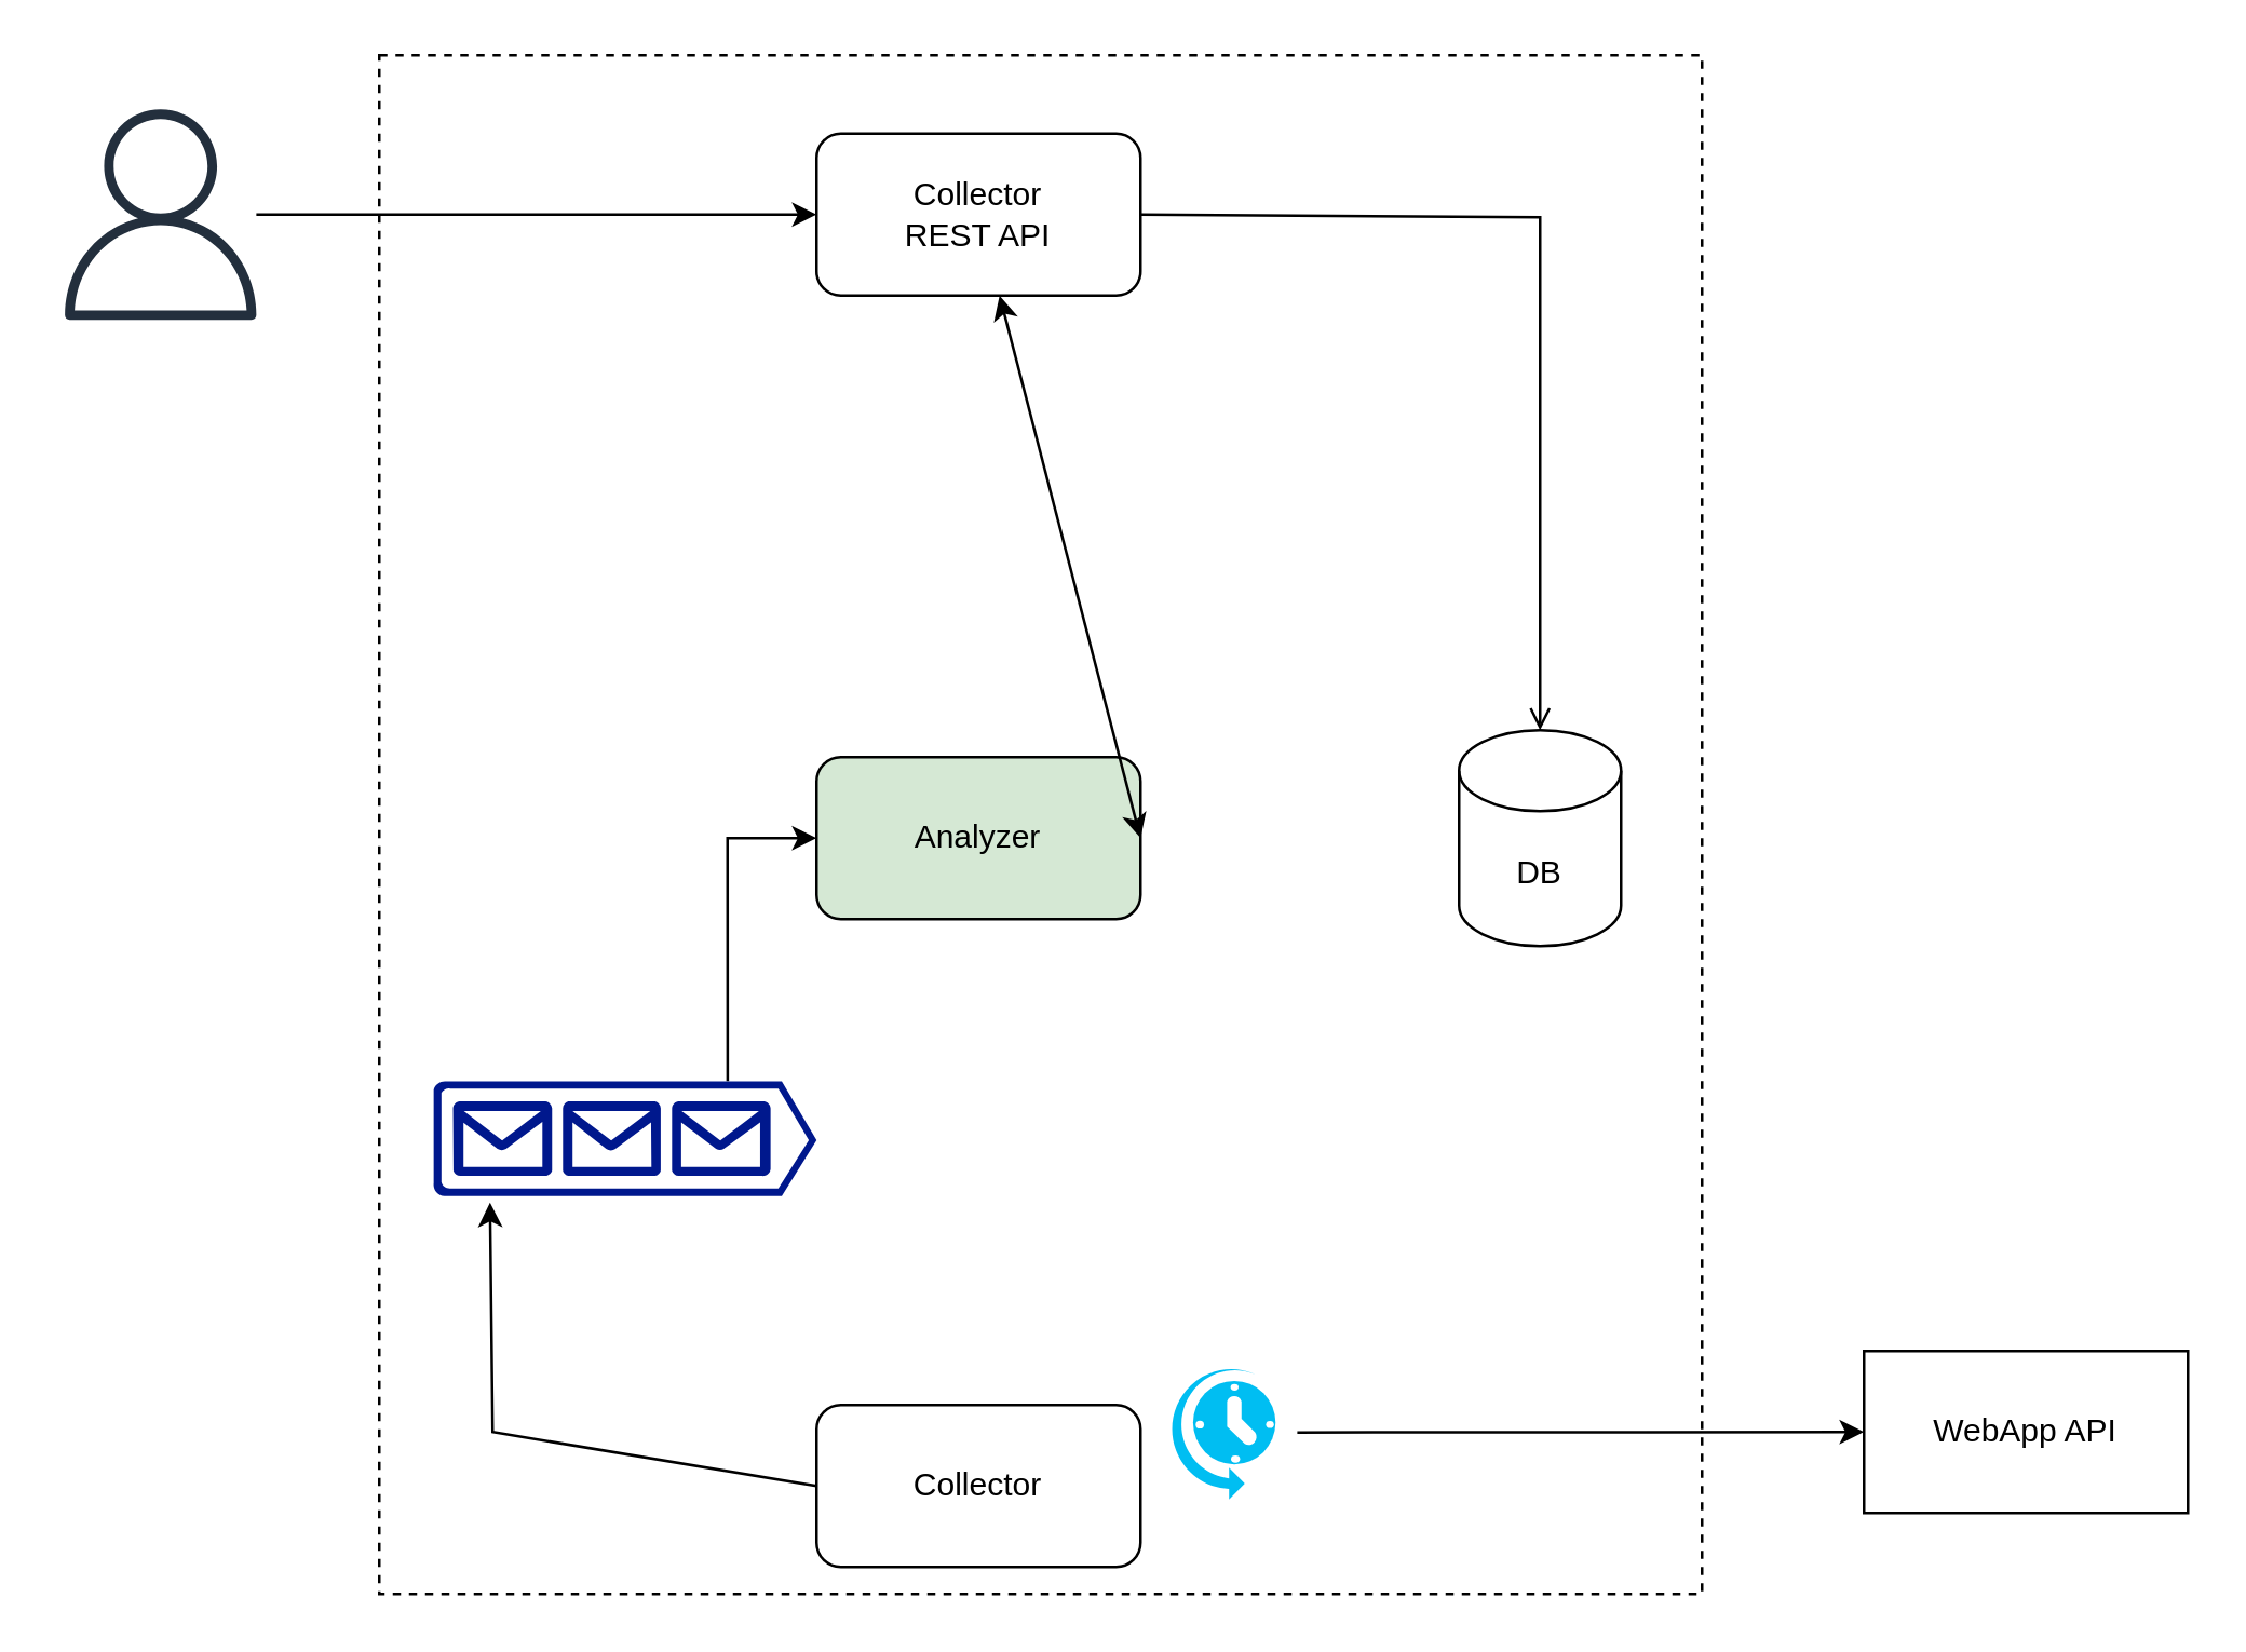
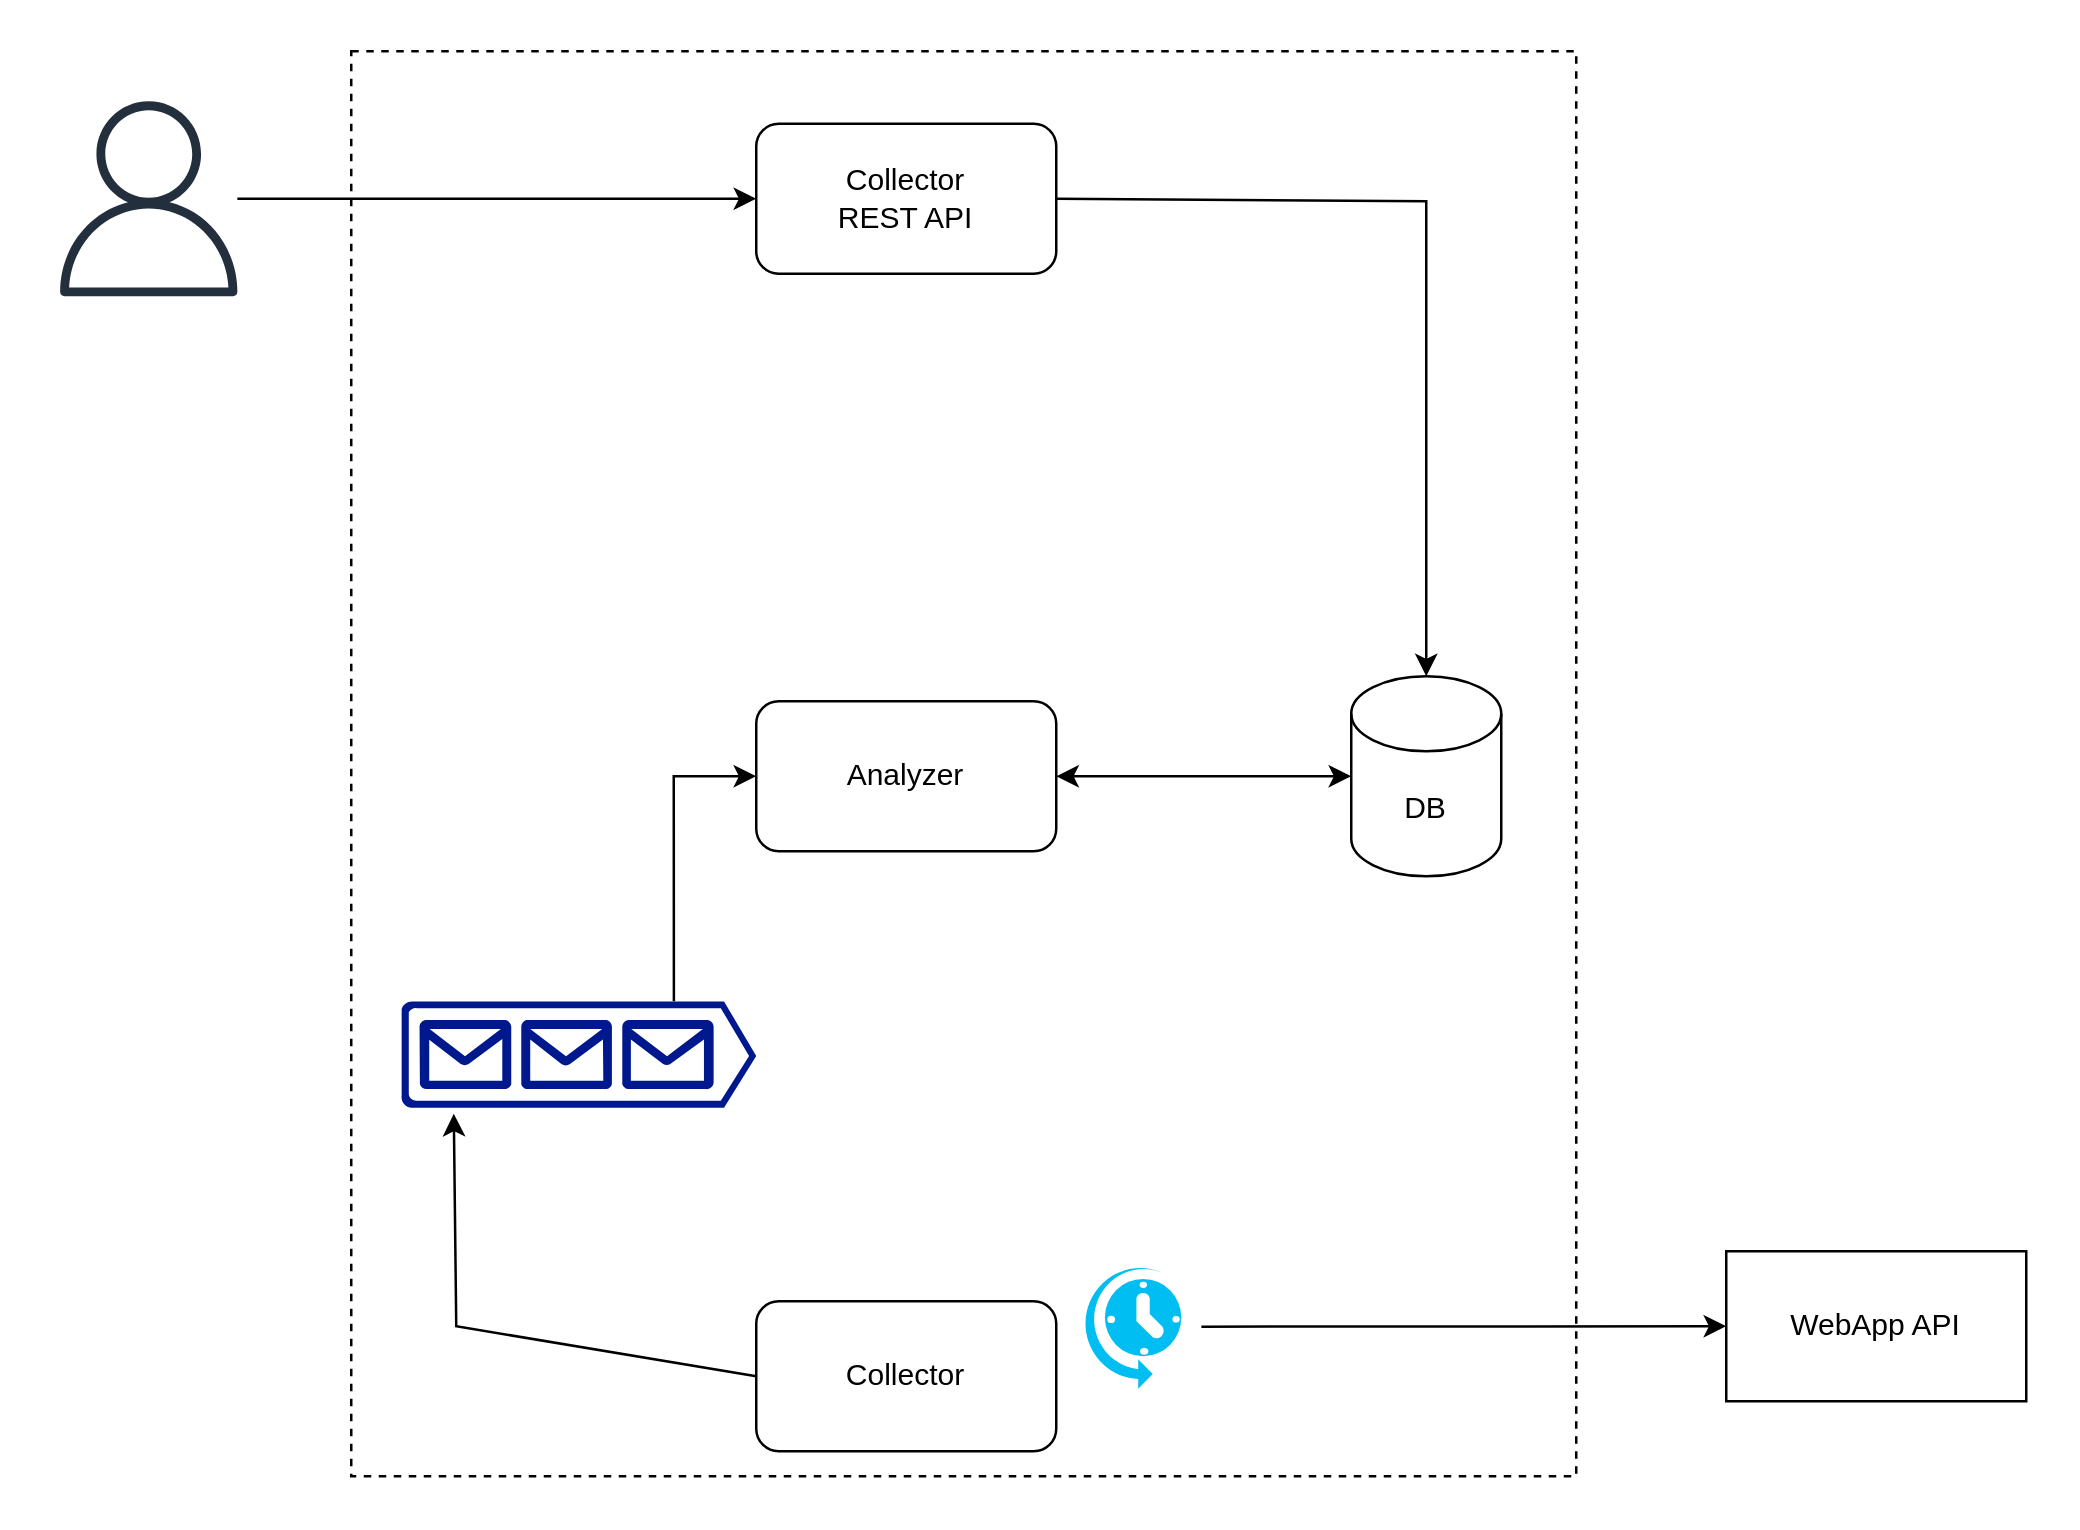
  <mxCell id="0" />
  <mxCell id="1" parent="0" />
  <mxCell id="2" value="" style="rounded=0;whiteSpace=wrap;html=1;fillStyle=auto;dashed=1;" vertex="1" parent="1"><mxGeometry x="140" y="20" width="490" height="570" as="geometry" /></mxCell>
  <mxCell id="3" value="DB" style="shape=cylinder3;whiteSpace=wrap;html=1;boundedLbl=1;backgroundOutline=1;size=15;" vertex="1" parent="1"><mxGeometry x="540" y="270" width="60" height="80" as="geometry" /></mxCell>
  <mxCell id="4" value="" style="sketch=0;outlineConnect=0;fontColor=#232F3E;gradientColor=none;fillColor=#232F3D;strokeColor=none;dashed=0;verticalLabelPosition=bottom;verticalAlign=top;align=center;html=1;fontSize=12;fontStyle=0;aspect=fixed;pointerEvents=1;shape=mxgraph.aws4.user;" vertex="1" parent="1"><mxGeometry x="20" y="40" width="78" height="78" as="geometry" /></mxCell>
  <mxCell id="5" value="&lt;div&gt;Collector&lt;/div&gt;&lt;div&gt;REST API&lt;br&gt;&lt;/div&gt;" style="rounded=1;whiteSpace=wrap;html=1;" vertex="1" parent="1"><mxGeometry x="302" y="49" width="120" height="60" as="geometry" /></mxCell>
- <mxCell id="6" value="&lt;div&gt;Analyzer&lt;/div&gt;" style="rounded=1;whiteSpace=wrap;html=1;fillColor=#d5e8d4;" vertex="1" parent="1"><mxGeometry x="302" y="280" width="120" height="60" as="geometry" /></mxCell>
+ <mxCell id="6" value="&lt;div&gt;Analyzer&lt;/div&gt;" style="rounded=1;whiteSpace=wrap;html=1;" vertex="1" parent="1"><mxGeometry x="302" y="280" width="120" height="60" as="geometry" /></mxCell>
  <mxCell id="7" value="Collector" style="rounded=1;whiteSpace=wrap;html=1;" vertex="1" parent="1"><mxGeometry x="302" y="520" width="120" height="60" as="geometry" /></mxCell>
  <mxCell id="8" value="" style="sketch=0;aspect=fixed;pointerEvents=1;shadow=0;dashed=0;html=1;strokeColor=none;labelPosition=center;verticalLabelPosition=bottom;verticalAlign=top;align=center;fillColor=#00188D;shape=mxgraph.azure.queue_generic" vertex="1" parent="1"><mxGeometry x="160" y="400" width="142" height="42.6" as="geometry" /></mxCell>
  <mxCell id="9" value="" style="endArrow=classic;html=1;rounded=0;exitX=0;exitY=0.5;exitDx=0;exitDy=0;entryX=0.148;entryY=1.056;entryDx=0;entryDy=0;entryPerimeter=0;" edge="1" parent="1" source="7" target="8"><mxGeometry width="50" height="50" relative="1" as="geometry"><mxPoint x="412" y="410" as="sourcePoint" /><mxPoint x="462" y="360" as="targetPoint" /><Array as="points"><mxPoint x="182" y="530" /></Array></mxGeometry></mxCell>
  <mxCell id="10" value="" style="endArrow=classic;html=1;rounded=0;exitX=0.768;exitY=0;exitDx=0;exitDy=0;exitPerimeter=0;entryX=0;entryY=0.5;entryDx=0;entryDy=0;" edge="1" parent="1" source="8" target="6"><mxGeometry width="50" height="50" relative="1" as="geometry"><mxPoint x="412" y="410" as="sourcePoint" /><mxPoint x="462" y="360" as="targetPoint" /><Array as="points"><mxPoint x="269" y="310" /></Array></mxGeometry></mxCell>
  <mxCell id="11" value="" style="endArrow=classic;html=1;rounded=0;entryX=0;entryY=0.5;entryDx=0;entryDy=0;" edge="1" parent="1" source="4" target="5"><mxGeometry width="50" height="50" relative="1" as="geometry"><mxPoint x="170" y="110" as="sourcePoint" /><mxPoint x="220" y="60" as="targetPoint" /></mxGeometry></mxCell>
- <mxCell id="12" value="" style="endArrow=open;html=1;rounded=0;exitX=1;exitY=0.5;exitDx=0;exitDy=0;entryX=0.5;entryY=0;entryDx=0;entryDy=0;entryPerimeter=0;strokeColor=default;endFill=1;startArrow=none;startFill=0;" edge="1" parent="1" source="5" target="3"><mxGeometry width="50" height="50" relative="1" as="geometry"><mxPoint x="422" y="210" as="sourcePoint" /><mxPoint x="472" y="160" as="targetPoint" /><Array as="points"><mxPoint x="570" y="80" /></Array></mxGeometry></mxCell>
- <mxCell id="13" value="" style="endArrow=classic;html=1;rounded=0;exitX=1;exitY=0.5;exitDx=0;exitDy=0;startArrow=classic;startFill=1;" edge="1" parent="1" source="6" target="5"><mxGeometry width="50" height="50" relative="1" as="geometry"><mxPoint x="432" y="310" as="sourcePoint" /><mxPoint x="482" y="260" as="targetPoint" /></mxGeometry></mxCell>
+ <mxCell id="12" value="" style="endArrow=classic;html=1;rounded=0;exitX=1;exitY=0.5;exitDx=0;exitDy=0;entryX=0.5;entryY=0;entryDx=0;entryDy=0;entryPerimeter=0;strokeColor=default;endFill=1;startArrow=none;startFill=0;" edge="1" parent="1" source="5" target="3"><mxGeometry width="50" height="50" relative="1" as="geometry"><mxPoint x="422" y="210" as="sourcePoint" /><mxPoint x="472" y="160" as="targetPoint" /><Array as="points"><mxPoint x="570" y="80" /></Array></mxGeometry></mxCell>
+ <mxCell id="13" value="" style="endArrow=classic;html=1;rounded=0;exitX=1;exitY=0.5;exitDx=0;exitDy=0;entryX=0;entryY=0.5;entryDx=0;entryDy=0;entryPerimeter=0;startArrow=classic;startFill=1;" edge="1" parent="1" source="6" target="3"><mxGeometry width="50" height="50" relative="1" as="geometry"><mxPoint x="432" y="310" as="sourcePoint" /><mxPoint x="482" y="260" as="targetPoint" /></mxGeometry></mxCell>
  <mxCell id="14" value="" style="verticalLabelPosition=bottom;html=1;verticalAlign=top;align=center;strokeColor=none;fillColor=#00BEF2;shape=mxgraph.azure.scheduler;pointerEvents=1;" vertex="1" parent="1"><mxGeometry x="432" y="505" width="40" height="50" as="geometry" /></mxCell>
  <mxCell id="15" value="WebApp API" style="rounded=0;whiteSpace=wrap;html=1;" vertex="1" parent="1"><mxGeometry x="690" y="500" width="120" height="60" as="geometry" /></mxCell>
  <mxCell id="16" value="" style="endArrow=classic;html=1;rounded=0;entryX=0;entryY=0.5;entryDx=0;entryDy=0;exitX=0.694;exitY=0.895;exitDx=0;exitDy=0;exitPerimeter=0;" edge="1" parent="1" source="2" target="15"><mxGeometry width="50" height="50" relative="1" as="geometry"><mxPoint x="490" y="530" as="sourcePoint" /><mxPoint x="490" y="480" as="targetPoint" /></mxGeometry></mxCell>
